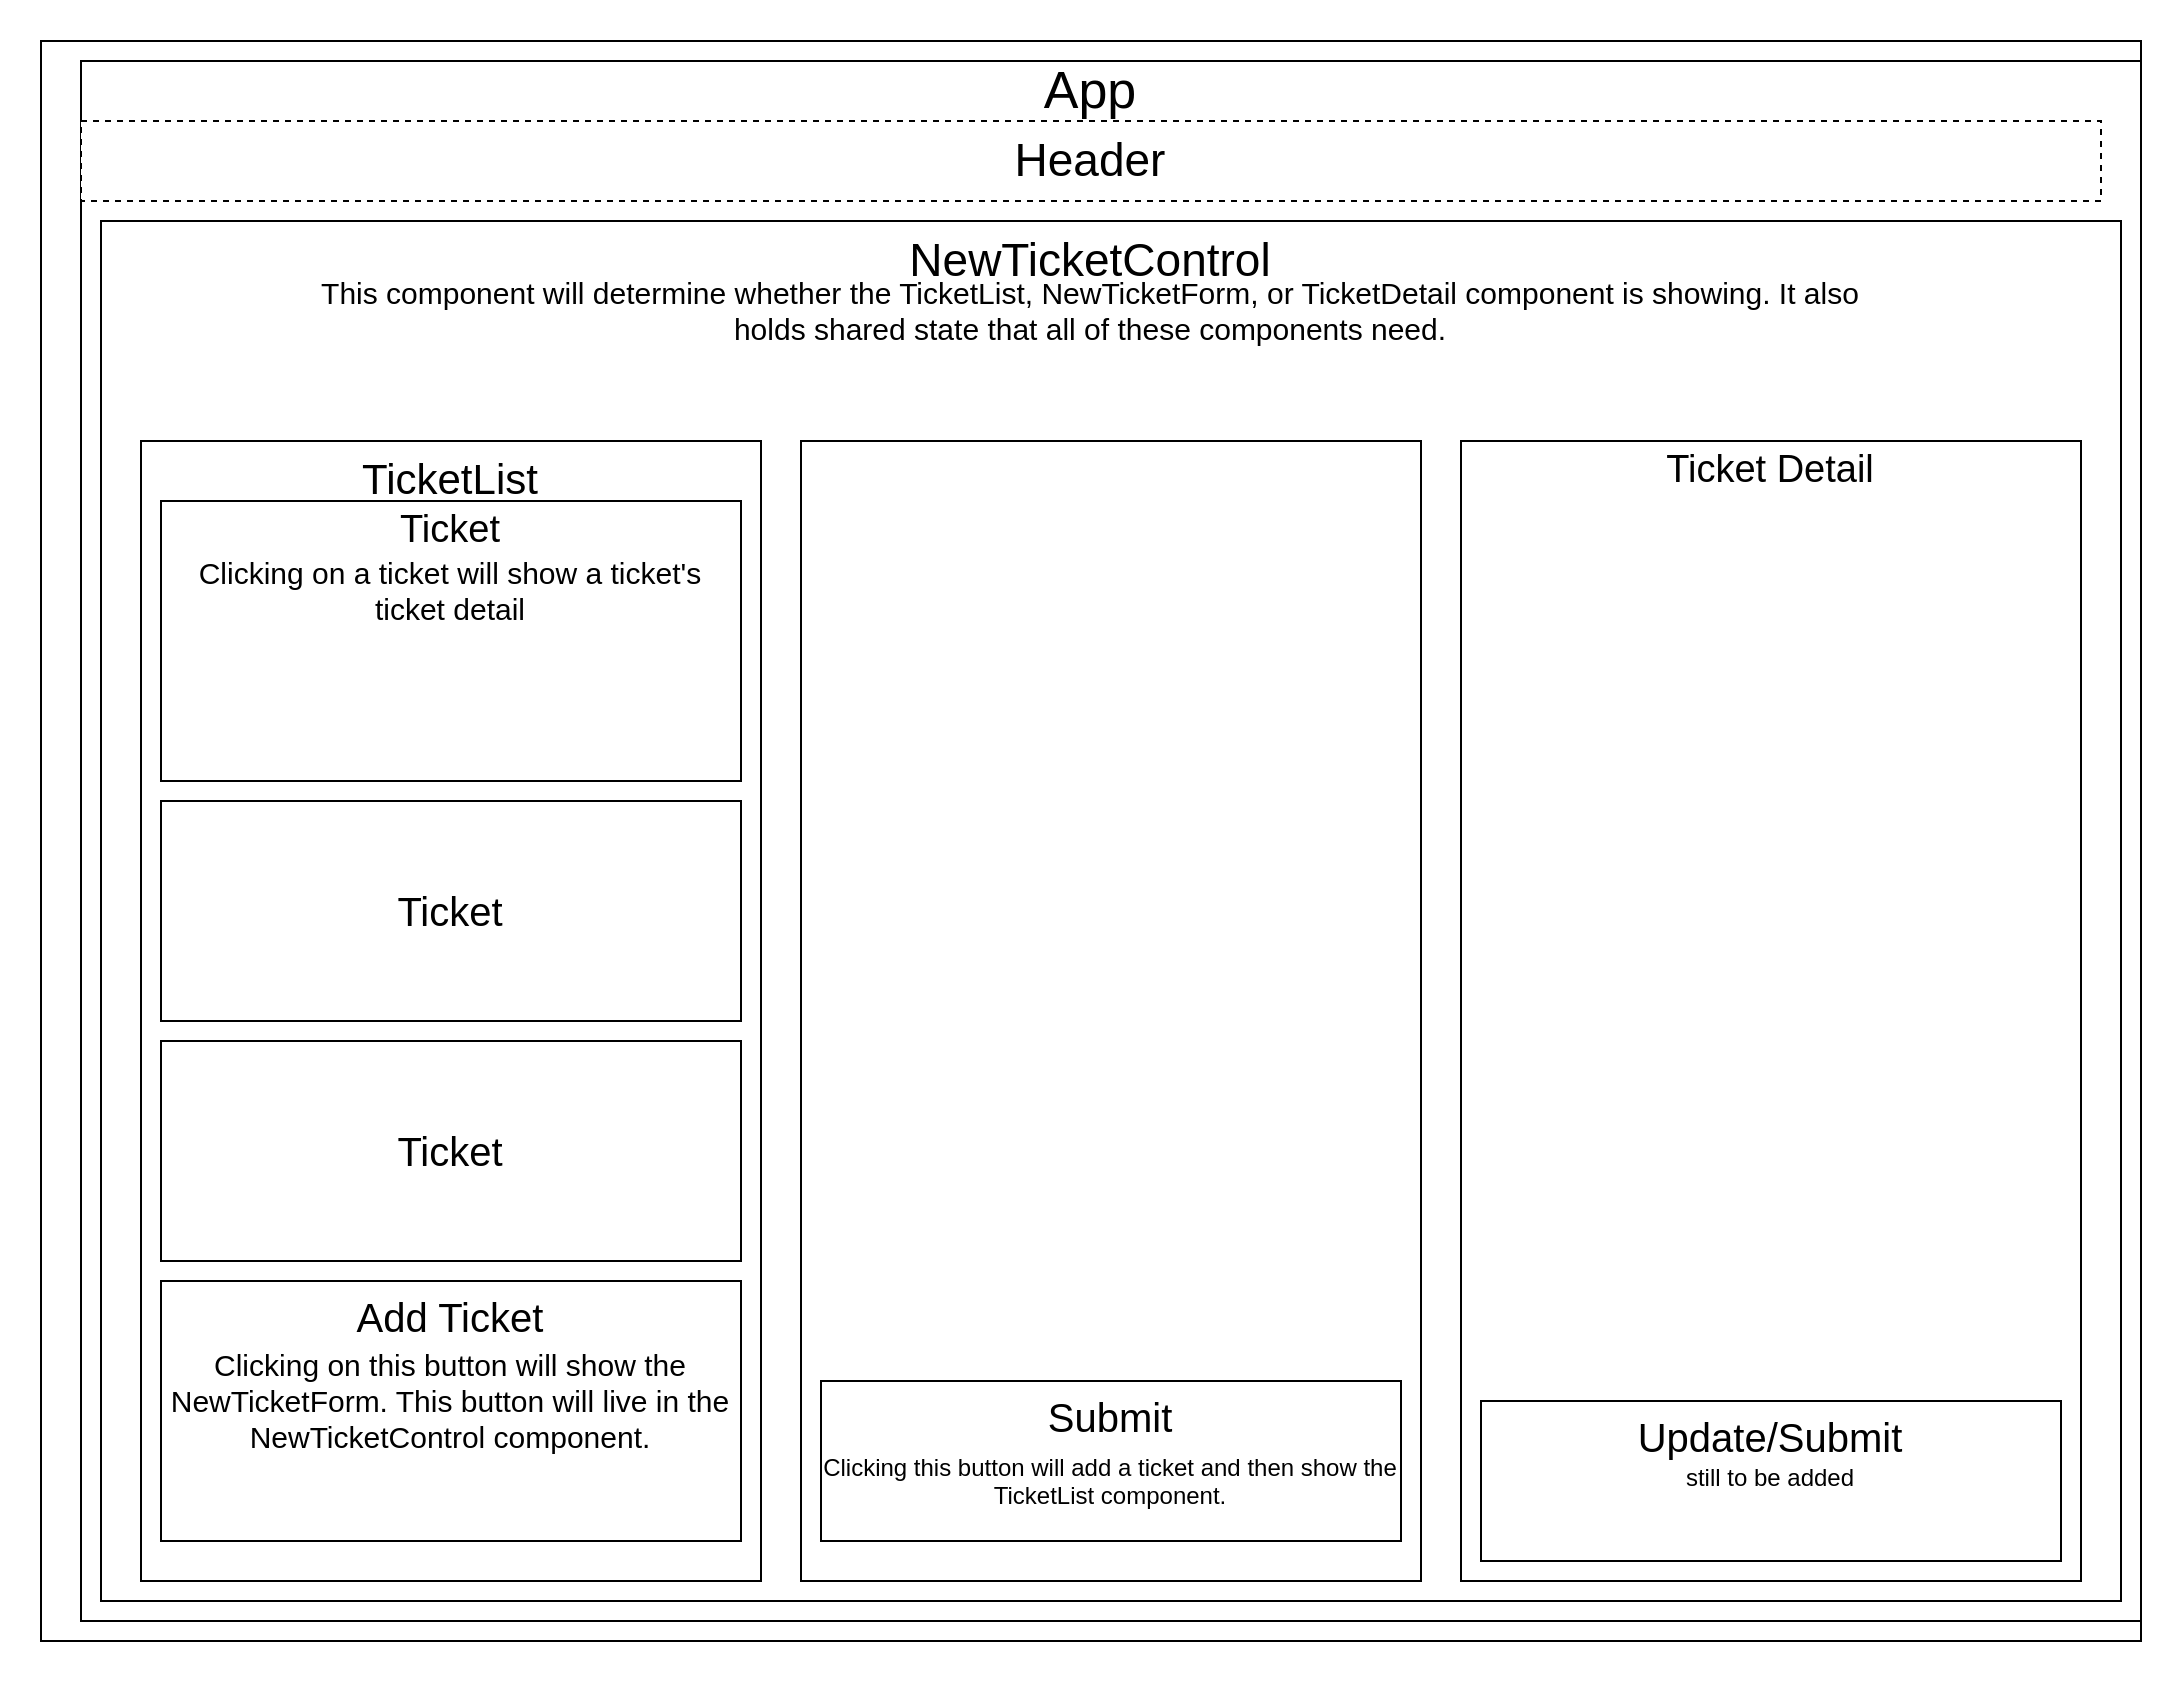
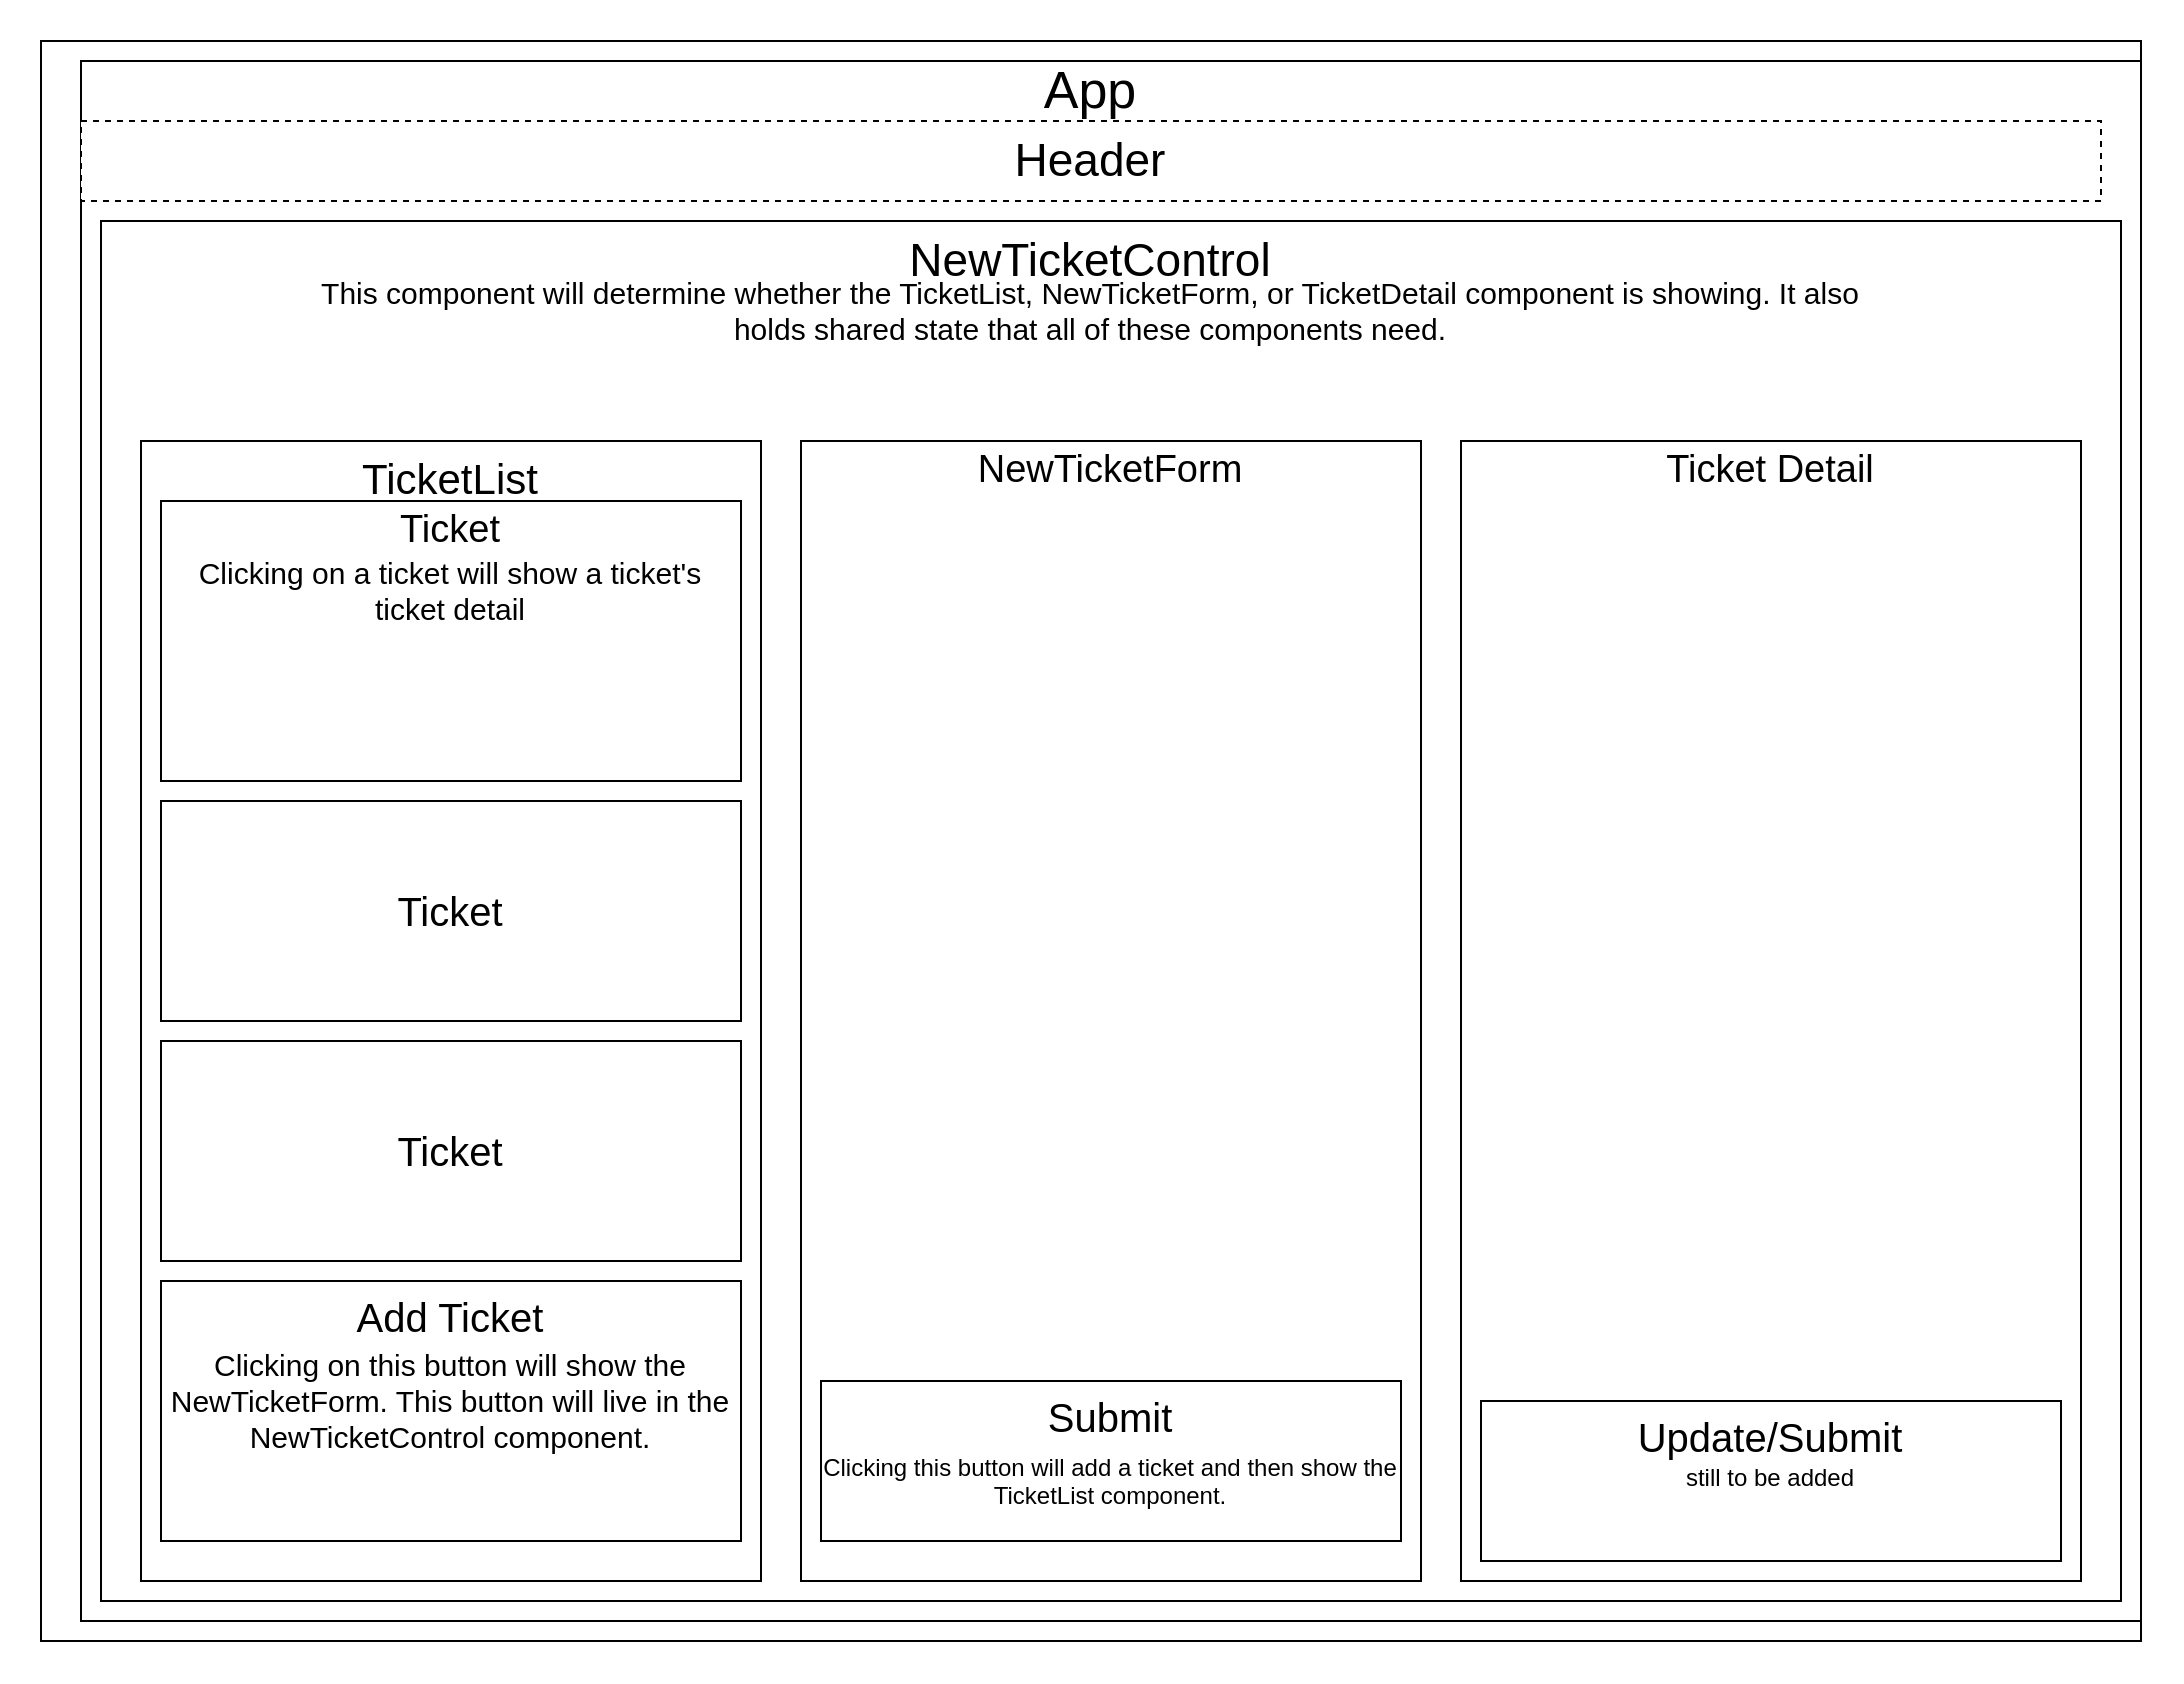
  <mxCell id="0" />
  <mxCell id="1" parent="0" />
  <mxCell id="2" value="" style="rounded=0;whiteSpace=wrap;html=1;" vertex="1" parent="1"><mxGeometry x="20" y="20" width="1050" height="800" as="geometry" /></mxCell>
  <mxCell id="3" value="" style="rounded=0;whiteSpace=wrap;html=1;strokeWidth=1;fillColor=none;" vertex="1" parent="1"><mxGeometry x="40" y="30" width="1030" height="780" as="geometry" /></mxCell>
  <mxCell id="4" value="Header" style="rounded=0;whiteSpace=wrap;html=1;strokeWidth=1;fontSize=23;dashed=1;" vertex="1" parent="1"><mxGeometry x="40" y="60" width="1010" height="40" as="geometry" /></mxCell>
  <mxCell id="5" value="" style="rounded=0;whiteSpace=wrap;html=1;strokeWidth=1;fillColor=none;" vertex="1" parent="1"><mxGeometry x="50" y="110" width="1010" height="690" as="geometry" /></mxCell>
  <mxCell id="6" value="App" style="rounded=0;whiteSpace=wrap;html=1;strokeWidth=1;fillColor=none;fontSize=26;strokeColor=none;" vertex="1" parent="1"><mxGeometry x="485" y="30" width="120" height="30" as="geometry" /></mxCell>
  <mxCell id="7" value="NewTicketControl" style="rounded=0;whiteSpace=wrap;html=1;fontSize=23;strokeWidth=1;fillColor=none;strokeColor=none;" vertex="1" parent="1"><mxGeometry x="150" y="110" width="790" height="40" as="geometry" /></mxCell>
  <mxCell id="8" value="This component will determine whether the TicketList, NewTicketForm, or TicketDetail component is showing. It also holds shared state that all of these components need." style="rounded=0;whiteSpace=wrap;html=1;fontSize=15;strokeWidth=1;fillColor=none;strokeColor=none;" vertex="1" parent="1"><mxGeometry x="145" y="130" width="800" height="50" as="geometry" /></mxCell>
  <mxCell id="9" value="TicketList" style="rounded=0;whiteSpace=wrap;html=1;fontSize=21;strokeWidth=1;fillColor=none;labelPosition=center;verticalLabelPosition=middle;align=center;verticalAlign=top;" vertex="1" parent="1"><mxGeometry x="70" y="220" width="310" height="570" as="geometry" /></mxCell>
  <mxCell id="10" value="" style="rounded=0;whiteSpace=wrap;html=1;fontSize=15;strokeWidth=1;fillColor=none;" vertex="1" parent="1"><mxGeometry x="400" y="220" width="310" height="570" as="geometry" /></mxCell>
  <mxCell id="11" value="" style="rounded=0;whiteSpace=wrap;html=1;fontSize=15;strokeWidth=1;fillColor=none;" vertex="1" parent="1"><mxGeometry x="730" y="220" width="310" height="570" as="geometry" /></mxCell>
  <mxCell id="12" value="" style="rounded=0;whiteSpace=wrap;html=1;fontSize=20;strokeWidth=1;fillColor=none;verticalAlign=middle;labelPosition=center;verticalLabelPosition=middle;align=center;" vertex="1" parent="1"><mxGeometry x="80" y="250" width="290" height="140" as="geometry" /></mxCell>
  <mxCell id="13" value="Ticket" style="text;html=1;strokeColor=none;fillColor=none;align=center;verticalAlign=middle;whiteSpace=wrap;rounded=0;fontSize=19;" vertex="1" parent="1"><mxGeometry x="195" y="250" width="60" height="30" as="geometry" /></mxCell>
  <mxCell id="14" value="Clicking on a ticket will show a ticket's ticket detail" style="text;html=1;strokeColor=none;fillColor=none;align=center;verticalAlign=middle;whiteSpace=wrap;rounded=0;fontSize=15;" vertex="1" parent="1"><mxGeometry x="80" y="280" width="290" height="30" as="geometry" /></mxCell>
+ <mxCell id="15" value="NewTicketForm" style="text;html=1;strokeColor=none;fillColor=none;align=center;verticalAlign=middle;whiteSpace=wrap;rounded=0;fontSize=19;" vertex="1" parent="1"><mxGeometry x="400" y="220" width="310" height="30" as="geometry" /></mxCell>
  <mxCell id="16" value="Ticket Detail" style="text;html=1;strokeColor=none;fillColor=none;align=center;verticalAlign=middle;whiteSpace=wrap;rounded=0;fontSize=19;" vertex="1" parent="1"><mxGeometry x="730" y="220" width="310" height="30" as="geometry" /></mxCell>
  <mxCell id="17" value="Ticket" style="rounded=0;whiteSpace=wrap;html=1;fontSize=20;strokeWidth=1;fillColor=none;verticalAlign=middle;labelPosition=center;verticalLabelPosition=middle;align=center;" vertex="1" parent="1"><mxGeometry x="80" y="400" width="290" height="110" as="geometry" /></mxCell>
  <mxCell id="18" value="Ticket" style="rounded=0;whiteSpace=wrap;html=1;fontSize=20;strokeWidth=1;fillColor=none;verticalAlign=middle;labelPosition=center;verticalLabelPosition=middle;align=center;" vertex="1" parent="1"><mxGeometry x="80" y="520" width="290" height="110" as="geometry" /></mxCell>
  <mxCell id="19" value="Add Ticket" style="rounded=0;whiteSpace=wrap;html=1;fontSize=20;strokeWidth=1;fillColor=none;verticalAlign=top;labelPosition=center;verticalLabelPosition=middle;align=center;" vertex="1" parent="1"><mxGeometry x="80" y="640" width="290" height="130" as="geometry" /></mxCell>
  <mxCell id="20" value="Clicking on this button will show the NewTicketForm. This button will live in the NewTicketControl component." style="text;html=1;strokeColor=none;fillColor=none;align=center;verticalAlign=middle;whiteSpace=wrap;rounded=0;fontSize=15;" vertex="1" parent="1"><mxGeometry x="80" y="670" width="290" height="60" as="geometry" /></mxCell>
  <mxCell id="21" value="Submit" style="rounded=0;whiteSpace=wrap;html=1;fontSize=20;strokeWidth=1;fillColor=none;verticalAlign=top;" vertex="1" parent="1"><mxGeometry x="410" y="690" width="290" height="80" as="geometry" /></mxCell>
  <mxCell id="22" value="Clicking this button will add a ticket and then show the TicketList component." style="text;html=1;strokeColor=none;fillColor=none;align=center;verticalAlign=top;whiteSpace=wrap;rounded=0;fontSize=12;" vertex="1" parent="1"><mxGeometry x="410" y="720" width="290" height="40" as="geometry" /></mxCell>
  <mxCell id="23" value="Update/Submit" style="rounded=0;whiteSpace=wrap;html=1;fontSize=20;strokeWidth=1;fillColor=none;verticalAlign=top;" vertex="1" parent="1"><mxGeometry x="740" y="700" width="290" height="80" as="geometry" /></mxCell>
  <mxCell id="24" value="still to be added" style="text;html=1;strokeColor=none;fillColor=none;align=center;verticalAlign=top;whiteSpace=wrap;rounded=0;fontSize=12;" vertex="1" parent="1"><mxGeometry x="740" y="725" width="290" height="55" as="geometry" /></mxCell>
